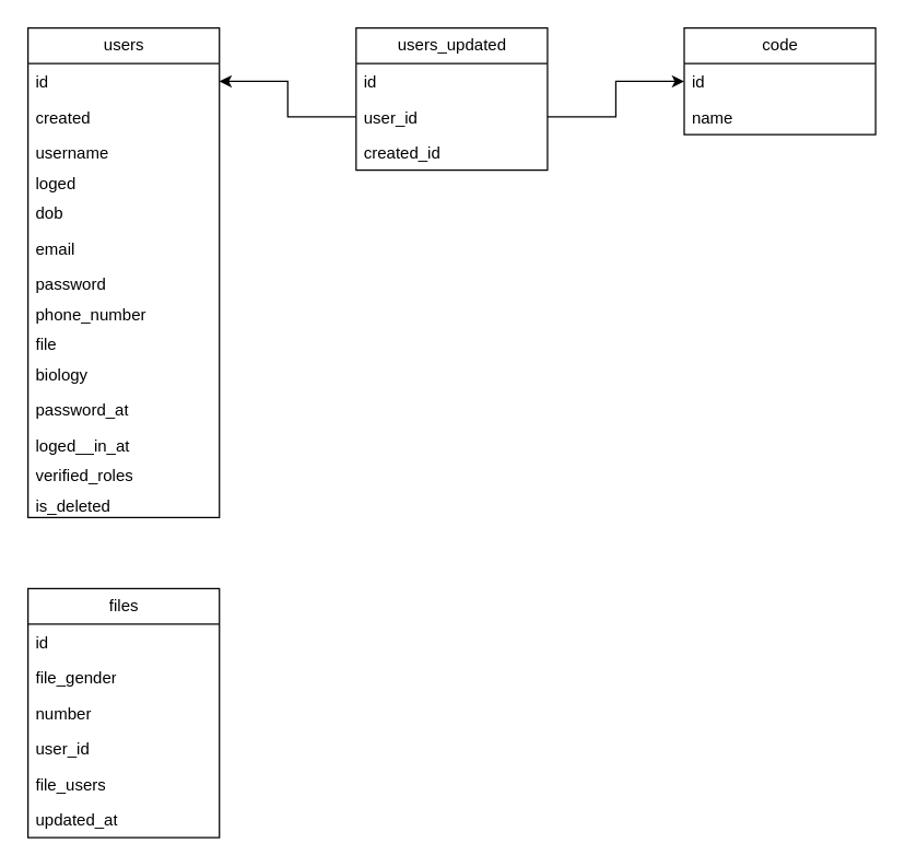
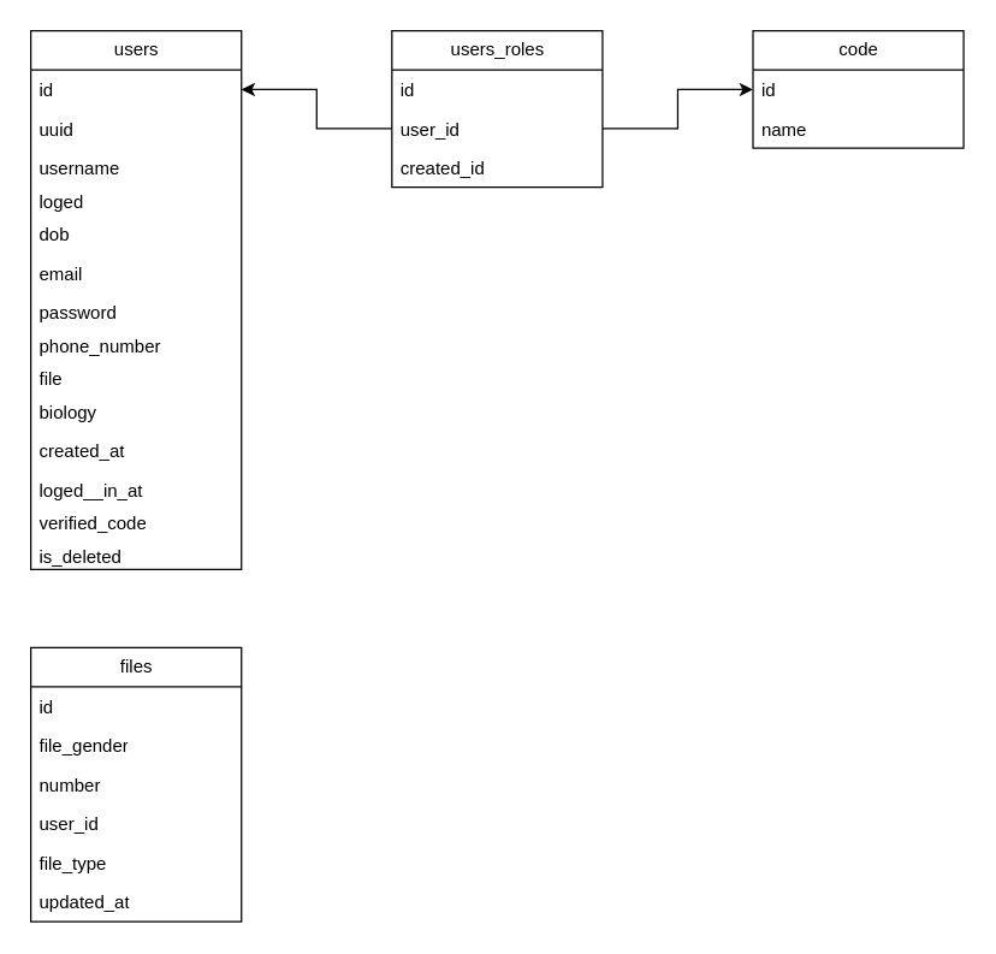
  <mxCell id="0" />
  <mxCell id="1" parent="0" />
  <mxCell id="2" value="users" style="swimlane;fontStyle=0;childLayout=stackLayout;horizontal=1;startSize=26;fillColor=none;horizontalStack=0;resizeParent=1;resizeParentMax=0;resizeLast=0;collapsible=1;marginBottom=0;html=1;" parent="1" vertex="1"><mxGeometry x="20" y="20" width="140" height="358" as="geometry"><mxRectangle x="210" y="230" width="70" height="30" as="alternateBounds" /></mxGeometry></mxCell>
  <mxCell id="3" value="id" style="text;strokeColor=none;fillColor=none;align=left;verticalAlign=top;spacingLeft=4;spacingRight=4;overflow=hidden;rotatable=0;points=[[0,0.5],[1,0.5]];portConstraint=eastwest;whiteSpace=wrap;html=1;" parent="2" vertex="1"><mxGeometry y="26" width="140" height="26" as="geometry" /></mxCell>
- <mxCell id="4" value="created" style="text;strokeColor=none;fillColor=none;align=left;verticalAlign=top;spacingLeft=4;spacingRight=4;overflow=hidden;rotatable=0;points=[[0,0.5],[1,0.5]];portConstraint=eastwest;whiteSpace=wrap;html=1;" parent="2" vertex="1"><mxGeometry y="52" width="140" height="26" as="geometry" /></mxCell>
+ <mxCell id="4" value="uuid" style="text;strokeColor=none;fillColor=none;align=left;verticalAlign=top;spacingLeft=4;spacingRight=4;overflow=hidden;rotatable=0;points=[[0,0.5],[1,0.5]];portConstraint=eastwest;whiteSpace=wrap;html=1;" parent="2" vertex="1"><mxGeometry y="52" width="140" height="26" as="geometry" /></mxCell>
  <mxCell id="5" value="username" style="text;strokeColor=none;fillColor=none;align=left;verticalAlign=top;spacingLeft=4;spacingRight=4;overflow=hidden;rotatable=0;points=[[0,0.5],[1,0.5]];portConstraint=eastwest;whiteSpace=wrap;html=1;" parent="2" vertex="1"><mxGeometry y="78" width="140" height="22" as="geometry" /></mxCell>
  <mxCell id="6" value="loged" style="text;strokeColor=none;fillColor=none;align=left;verticalAlign=top;spacingLeft=4;spacingRight=4;overflow=hidden;rotatable=0;points=[[0,0.5],[1,0.5]];portConstraint=eastwest;whiteSpace=wrap;html=1;" parent="2" vertex="1"><mxGeometry y="100" width="140" height="22" as="geometry" /></mxCell>
  <mxCell id="7" value="dob" style="text;strokeColor=none;fillColor=none;align=left;verticalAlign=top;spacingLeft=4;spacingRight=4;overflow=hidden;rotatable=0;points=[[0,0.5],[1,0.5]];portConstraint=eastwest;whiteSpace=wrap;html=1;" parent="2" vertex="1"><mxGeometry y="122" width="140" height="26" as="geometry" /></mxCell>
  <mxCell id="8" value="email" style="text;strokeColor=none;fillColor=none;align=left;verticalAlign=top;spacingLeft=4;spacingRight=4;overflow=hidden;rotatable=0;points=[[0,0.5],[1,0.5]];portConstraint=eastwest;whiteSpace=wrap;html=1;" parent="2" vertex="1"><mxGeometry y="148" width="140" height="26" as="geometry" /></mxCell>
  <mxCell id="9" value="password" style="text;strokeColor=none;fillColor=none;align=left;verticalAlign=top;spacingLeft=4;spacingRight=4;overflow=hidden;rotatable=0;points=[[0,0.5],[1,0.5]];portConstraint=eastwest;whiteSpace=wrap;html=1;" parent="2" vertex="1"><mxGeometry y="174" width="140" height="22" as="geometry" /></mxCell>
  <mxCell id="10" value="phone_number" style="text;strokeColor=none;fillColor=none;align=left;verticalAlign=top;spacingLeft=4;spacingRight=4;overflow=hidden;rotatable=0;points=[[0,0.5],[1,0.5]];portConstraint=eastwest;whiteSpace=wrap;html=1;" parent="2" vertex="1"><mxGeometry y="196" width="140" height="22" as="geometry" /></mxCell>
  <mxCell id="11" value="file" style="text;strokeColor=none;fillColor=none;align=left;verticalAlign=top;spacingLeft=4;spacingRight=4;overflow=hidden;rotatable=0;points=[[0,0.5],[1,0.5]];portConstraint=eastwest;whiteSpace=wrap;html=1;" parent="2" vertex="1"><mxGeometry y="218" width="140" height="22" as="geometry" /></mxCell>
  <mxCell id="12" value="biology" style="text;strokeColor=none;fillColor=none;align=left;verticalAlign=top;spacingLeft=4;spacingRight=4;overflow=hidden;rotatable=0;points=[[0,0.5],[1,0.5]];portConstraint=eastwest;whiteSpace=wrap;html=1;" parent="2" vertex="1"><mxGeometry y="240" width="140" height="26" as="geometry" /></mxCell>
- <mxCell id="13" value="password_at" style="text;strokeColor=none;fillColor=none;align=left;verticalAlign=top;spacingLeft=4;spacingRight=4;overflow=hidden;rotatable=0;points=[[0,0.5],[1,0.5]];portConstraint=eastwest;whiteSpace=wrap;html=1;" parent="2" vertex="1"><mxGeometry y="266" width="140" height="26" as="geometry" /></mxCell>
+ <mxCell id="13" value="created_at" style="text;strokeColor=none;fillColor=none;align=left;verticalAlign=top;spacingLeft=4;spacingRight=4;overflow=hidden;rotatable=0;points=[[0,0.5],[1,0.5]];portConstraint=eastwest;whiteSpace=wrap;html=1;" parent="2" vertex="1"><mxGeometry y="266" width="140" height="26" as="geometry" /></mxCell>
  <mxCell id="14" value="loged__in_at" style="text;strokeColor=none;fillColor=none;align=left;verticalAlign=top;spacingLeft=4;spacingRight=4;overflow=hidden;rotatable=0;points=[[0,0.5],[1,0.5]];portConstraint=eastwest;whiteSpace=wrap;html=1;" parent="2" vertex="1"><mxGeometry y="292" width="140" height="22" as="geometry" /></mxCell>
- <mxCell id="15" value="verified_roles" style="text;strokeColor=none;fillColor=none;align=left;verticalAlign=top;spacingLeft=4;spacingRight=4;overflow=hidden;rotatable=0;points=[[0,0.5],[1,0.5]];portConstraint=eastwest;whiteSpace=wrap;html=1;" parent="2" vertex="1"><mxGeometry y="314" width="140" height="22" as="geometry" /></mxCell>
+ <mxCell id="15" value="verified_code" style="text;strokeColor=none;fillColor=none;align=left;verticalAlign=top;spacingLeft=4;spacingRight=4;overflow=hidden;rotatable=0;points=[[0,0.5],[1,0.5]];portConstraint=eastwest;whiteSpace=wrap;html=1;" parent="2" vertex="1"><mxGeometry y="314" width="140" height="22" as="geometry" /></mxCell>
  <mxCell id="16" value="is_deleted" style="text;strokeColor=none;fillColor=none;align=left;verticalAlign=top;spacingLeft=4;spacingRight=4;overflow=hidden;rotatable=0;points=[[0,0.5],[1,0.5]];portConstraint=eastwest;whiteSpace=wrap;html=1;" parent="2" vertex="1"><mxGeometry y="336" width="140" height="22" as="geometry" /></mxCell>
  <mxCell id="17" value="code" style="swimlane;fontStyle=0;childLayout=stackLayout;horizontal=1;startSize=26;fillColor=none;horizontalStack=0;resizeParent=1;resizeParentMax=0;resizeLast=0;collapsible=1;marginBottom=0;html=1;" parent="1" vertex="1"><mxGeometry x="500" y="20" width="140" height="78" as="geometry"><mxRectangle x="210" y="230" width="70" height="30" as="alternateBounds" /></mxGeometry></mxCell>
  <mxCell id="18" value="id" style="text;strokeColor=none;fillColor=none;align=left;verticalAlign=top;spacingLeft=4;spacingRight=4;overflow=hidden;rotatable=0;points=[[0,0.5],[1,0.5]];portConstraint=eastwest;whiteSpace=wrap;html=1;" parent="17" vertex="1"><mxGeometry y="26" width="140" height="26" as="geometry" /></mxCell>
  <mxCell id="19" value="name" style="text;strokeColor=none;fillColor=none;align=left;verticalAlign=top;spacingLeft=4;spacingRight=4;overflow=hidden;rotatable=0;points=[[0,0.5],[1,0.5]];portConstraint=eastwest;whiteSpace=wrap;html=1;" parent="17" vertex="1"><mxGeometry y="52" width="140" height="26" as="geometry" /></mxCell>
- <mxCell id="20" value="users_updated" style="swimlane;fontStyle=0;childLayout=stackLayout;horizontal=1;startSize=26;fillColor=none;horizontalStack=0;resizeParent=1;resizeParentMax=0;resizeLast=0;collapsible=1;marginBottom=0;html=1;" parent="1" vertex="1"><mxGeometry x="260" y="20" width="140" height="104" as="geometry"><mxRectangle x="210" y="230" width="70" height="30" as="alternateBounds" /></mxGeometry></mxCell>
+ <mxCell id="20" value="users_roles" style="swimlane;fontStyle=0;childLayout=stackLayout;horizontal=1;startSize=26;fillColor=none;horizontalStack=0;resizeParent=1;resizeParentMax=0;resizeLast=0;collapsible=1;marginBottom=0;html=1;" parent="1" vertex="1"><mxGeometry x="260" y="20" width="140" height="104" as="geometry"><mxRectangle x="210" y="230" width="70" height="30" as="alternateBounds" /></mxGeometry></mxCell>
  <mxCell id="21" value="id" style="text;strokeColor=none;fillColor=none;align=left;verticalAlign=top;spacingLeft=4;spacingRight=4;overflow=hidden;rotatable=0;points=[[0,0.5],[1,0.5]];portConstraint=eastwest;whiteSpace=wrap;html=1;" parent="20" vertex="1"><mxGeometry y="26" width="140" height="26" as="geometry" /></mxCell>
  <mxCell id="22" value="user_id" style="text;strokeColor=none;fillColor=none;align=left;verticalAlign=top;spacingLeft=4;spacingRight=4;overflow=hidden;rotatable=0;points=[[0,0.5],[1,0.5]];portConstraint=eastwest;whiteSpace=wrap;html=1;" parent="20" vertex="1"><mxGeometry y="52" width="140" height="26" as="geometry" /></mxCell>
  <mxCell id="23" value="created_id" style="text;strokeColor=none;fillColor=none;align=left;verticalAlign=top;spacingLeft=4;spacingRight=4;overflow=hidden;rotatable=0;points=[[0,0.5],[1,0.5]];portConstraint=eastwest;whiteSpace=wrap;html=1;" parent="20" vertex="1"><mxGeometry y="78" width="140" height="26" as="geometry" /></mxCell>
  <mxCell id="24" style="edgeStyle=orthogonalEdgeStyle;rounded=0;orthogonalLoop=1;jettySize=auto;html=1;" edge="1" parent="1" source="22" target="3"><mxGeometry relative="1" as="geometry" /></mxCell>
  <mxCell id="25" style="edgeStyle=orthogonalEdgeStyle;rounded=0;orthogonalLoop=1;jettySize=auto;html=1;entryX=0;entryY=0.5;entryDx=0;entryDy=0;" edge="1" parent="1" source="22" target="18"><mxGeometry relative="1" as="geometry" /></mxCell>
  <mxCell id="26" value="files" style="swimlane;fontStyle=0;childLayout=stackLayout;horizontal=1;startSize=26;fillColor=none;horizontalStack=0;resizeParent=1;resizeParentMax=0;resizeLast=0;collapsible=1;marginBottom=0;html=1;" vertex="1" parent="1"><mxGeometry x="20" y="430" width="140" height="182" as="geometry"><mxRectangle x="210" y="230" width="70" height="30" as="alternateBounds" /></mxGeometry></mxCell>
  <mxCell id="27" value="id" style="text;strokeColor=none;fillColor=none;align=left;verticalAlign=top;spacingLeft=4;spacingRight=4;overflow=hidden;rotatable=0;points=[[0,0.5],[1,0.5]];portConstraint=eastwest;whiteSpace=wrap;html=1;" vertex="1" parent="26"><mxGeometry y="26" width="140" height="26" as="geometry" /></mxCell>
  <mxCell id="28" value="file_gender" style="text;strokeColor=none;fillColor=none;align=left;verticalAlign=top;spacingLeft=4;spacingRight=4;overflow=hidden;rotatable=0;points=[[0,0.5],[1,0.5]];portConstraint=eastwest;whiteSpace=wrap;html=1;" vertex="1" parent="26"><mxGeometry y="52" width="140" height="26" as="geometry" /></mxCell>
  <mxCell id="29" value="number" style="text;strokeColor=none;fillColor=none;align=left;verticalAlign=top;spacingLeft=4;spacingRight=4;overflow=hidden;rotatable=0;points=[[0,0.5],[1,0.5]];portConstraint=eastwest;whiteSpace=wrap;html=1;" vertex="1" parent="26"><mxGeometry y="78" width="140" height="26" as="geometry" /></mxCell>
  <mxCell id="30" value="user_id" style="text;strokeColor=none;fillColor=none;align=left;verticalAlign=top;spacingLeft=4;spacingRight=4;overflow=hidden;rotatable=0;points=[[0,0.5],[1,0.5]];portConstraint=eastwest;whiteSpace=wrap;html=1;" vertex="1" parent="26"><mxGeometry y="104" width="140" height="26" as="geometry" /></mxCell>
- <mxCell id="31" value="file_users" style="text;strokeColor=none;fillColor=none;align=left;verticalAlign=top;spacingLeft=4;spacingRight=4;overflow=hidden;rotatable=0;points=[[0,0.5],[1,0.5]];portConstraint=eastwest;whiteSpace=wrap;html=1;" vertex="1" parent="26"><mxGeometry y="130" width="140" height="26" as="geometry" /></mxCell>
+ <mxCell id="31" value="file_type" style="text;strokeColor=none;fillColor=none;align=left;verticalAlign=top;spacingLeft=4;spacingRight=4;overflow=hidden;rotatable=0;points=[[0,0.5],[1,0.5]];portConstraint=eastwest;whiteSpace=wrap;html=1;" vertex="1" parent="26"><mxGeometry y="130" width="140" height="26" as="geometry" /></mxCell>
  <mxCell id="32" value="updated_at" style="text;strokeColor=none;fillColor=none;align=left;verticalAlign=top;spacingLeft=4;spacingRight=4;overflow=hidden;rotatable=0;points=[[0,0.5],[1,0.5]];portConstraint=eastwest;whiteSpace=wrap;html=1;" vertex="1" parent="26"><mxGeometry y="156" width="140" height="26" as="geometry" /></mxCell>
